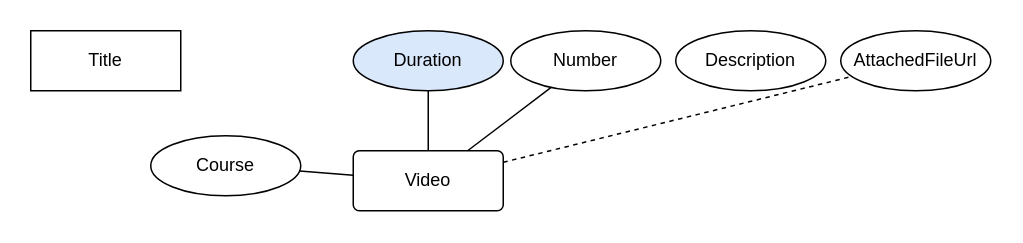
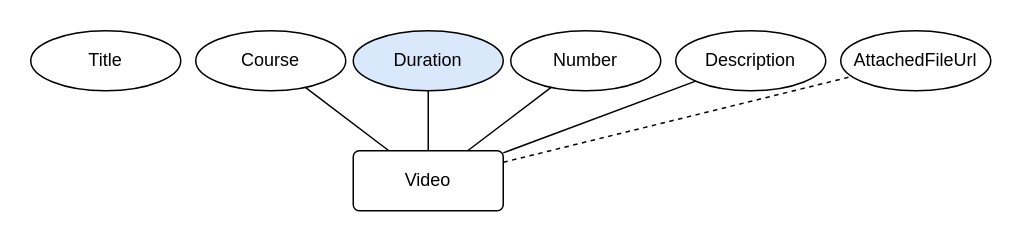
  <mxCell id="0" />
  <mxCell id="1" parent="0" />
  <mxCell id="2" value="Video" style="rounded=1;arcSize=10;whiteSpace=wrap;html=1;align=center;" vertex="1" parent="1"><mxGeometry x="235" y="100" width="100" height="40" as="geometry" /></mxCell>
- <mxCell id="3" value="Course" style="ellipse;whiteSpace=wrap;html=1;align=center;" vertex="1" parent="1"><mxGeometry x="100" y="90" width="100" height="40" as="geometry" /></mxCell>
+ <mxCell id="3" value="Course" style="ellipse;whiteSpace=wrap;html=1;align=center;" vertex="1" parent="1"><mxGeometry x="130" y="20" width="100" height="40" as="geometry" /></mxCell>
  <mxCell id="4" value="Duration" style="ellipse;whiteSpace=wrap;html=1;align=center;fillColor=#dae8fc;" vertex="1" parent="1"><mxGeometry x="235" y="20" width="100" height="40" as="geometry" /></mxCell>
  <mxCell id="5" value="Number" style="ellipse;whiteSpace=wrap;html=1;align=center;" vertex="1" parent="1"><mxGeometry x="340" y="20" width="100" height="40" as="geometry" /></mxCell>
  <mxCell id="6" value="Description" style="ellipse;whiteSpace=wrap;html=1;align=center;" vertex="1" parent="1"><mxGeometry x="450" y="20" width="100" height="40" as="geometry" /></mxCell>
- <mxCell id="7" value="Title" style="whiteSpace=wrap;html=1;align=center;rounded=0;" vertex="1" parent="1"><mxGeometry x="20" y="20" width="100" height="40" as="geometry" /></mxCell>
+ <mxCell id="7" value="Title" style="ellipse;whiteSpace=wrap;html=1;align=center;" vertex="1" parent="1"><mxGeometry x="20" y="20" width="100" height="40" as="geometry" /></mxCell>
  <mxCell id="8" value="" style="endArrow=none;html=1;rounded=0;" edge="1" parent="1" source="3" target="2"><mxGeometry relative="1" as="geometry"><mxPoint x="117" y="64" as="sourcePoint" /><mxPoint x="245" y="111" as="targetPoint" /></mxGeometry></mxCell>
  <mxCell id="9" value="" style="endArrow=none;html=1;rounded=0;" edge="1" parent="1" source="4" target="2"><mxGeometry relative="1" as="geometry"><mxPoint x="213" y="68" as="sourcePoint" /><mxPoint x="269" y="110" as="targetPoint" /></mxGeometry></mxCell>
  <mxCell id="10" value="" style="endArrow=none;html=1;rounded=0;" edge="1" parent="1" source="5" target="2"><mxGeometry relative="1" as="geometry"><mxPoint x="295" y="70" as="sourcePoint" /><mxPoint x="295" y="110" as="targetPoint" /></mxGeometry></mxCell>
+ <mxCell id="11" value="" style="endArrow=none;html=1;rounded=0;" edge="1" parent="1" source="6" target="2"><mxGeometry relative="1" as="geometry"><mxPoint x="377" y="68" as="sourcePoint" /><mxPoint x="321" y="110" as="targetPoint" /></mxGeometry></mxCell>
  <mxCell id="12" value="AttachedFileUrl" style="ellipse;whiteSpace=wrap;html=1;align=center;" vertex="1" parent="1"><mxGeometry x="560" y="20" width="100" height="40" as="geometry" /></mxCell>
  <mxCell id="13" value="" style="endArrow=none;html=1;rounded=0;dashed=1;" edge="1" parent="1" source="2" target="12"><mxGeometry relative="1" as="geometry"><mxPoint x="420" y="130" as="sourcePoint" /><mxPoint x="580" y="130" as="targetPoint" /></mxGeometry></mxCell>
